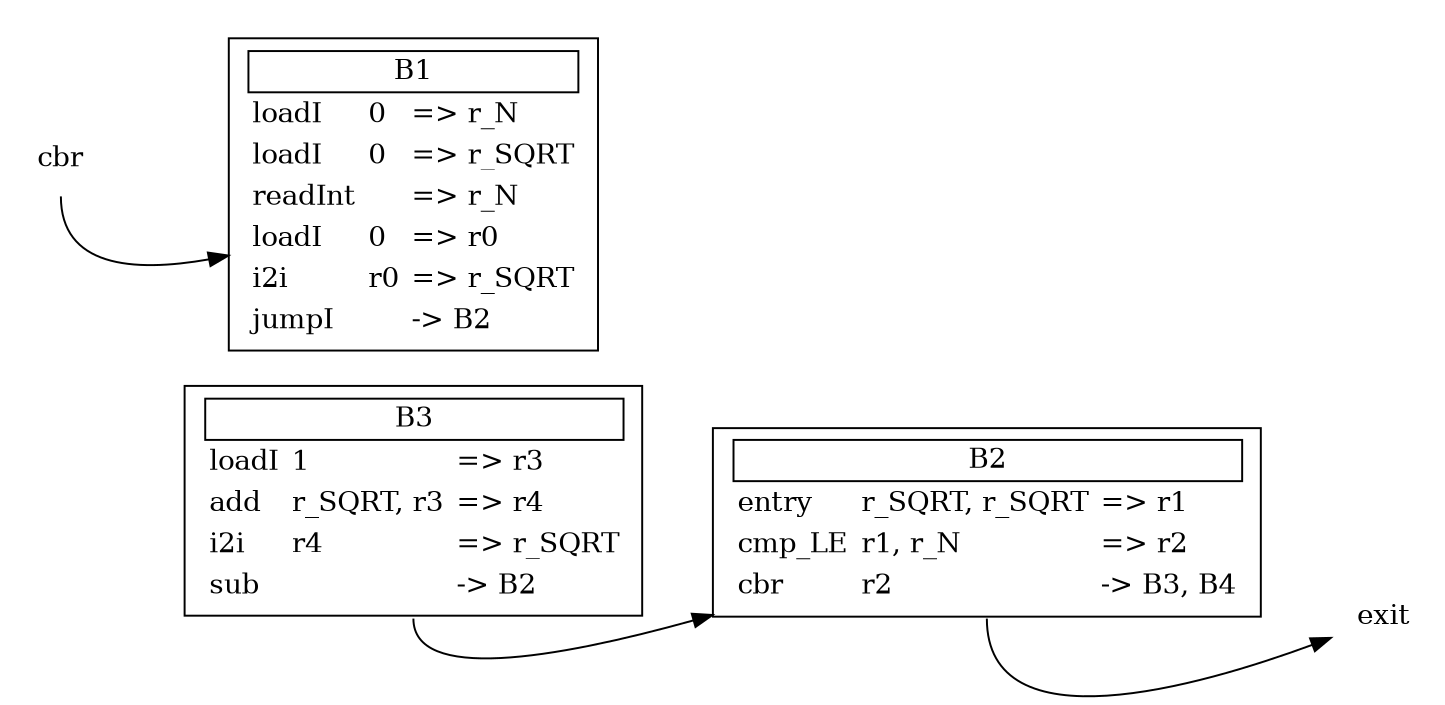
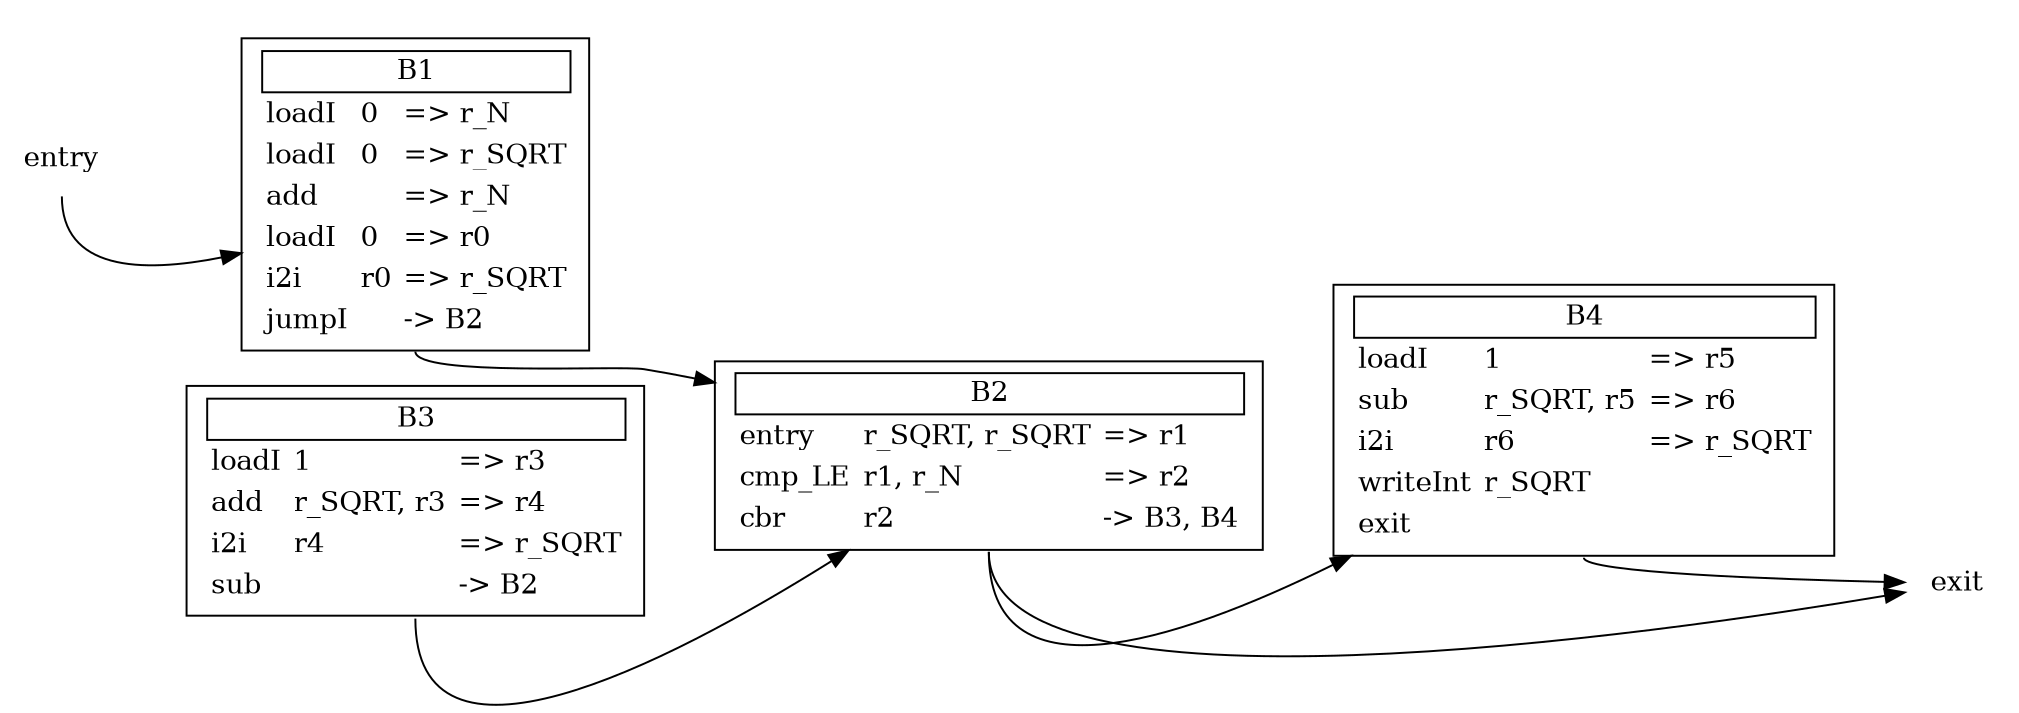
  digraph {
    rankdir=LR
    node [fillcolor="/x11/white" shape=box]
    edge [tailport=s]
-   n1 [label=<<table border="0"><tr><td border="1" colspan="3">B1</td></tr><tr><td align="left">loadI</td><td align="left">0</td><td align="left">=&gt; r_N</td></tr><tr><td align="left">loadI</td><td align="left">0</td><td align="left">=&gt; r_SQRT</td></tr><tr><td align="left">readInt</td><td align="left"></td><td align="left">=&gt; r_N</td></tr><tr><td align="left">loadI</td><td align="left">0</td><td align="left">=&gt; r0</td></tr><tr><td align="left">i2i</td><td align="left">r0</td><td align="left">=&gt; r_SQRT</td></tr><tr><td align="left">jumpI</td><td align="left"></td><td align="left">-&gt; B2</td></tr></table>>]
+   n1 [label=<<table border="0"><tr><td border="1" colspan="3">B1</td></tr><tr><td align="left">loadI</td><td align="left">0</td><td align="left">=&gt; r_N</td></tr><tr><td align="left">loadI</td><td align="left">0</td><td align="left">=&gt; r_SQRT</td></tr><tr><td align="left">add</td><td align="left"></td><td align="left">=&gt; r_N</td></tr><tr><td align="left">loadI</td><td align="left">0</td><td align="left">=&gt; r0</td></tr><tr><td align="left">i2i</td><td align="left">r0</td><td align="left">=&gt; r_SQRT</td></tr><tr><td align="left">jumpI</td><td align="left"></td><td align="left">-&gt; B2</td></tr></table>>]
    n2 [label=<<table border="0"><tr><td border="1" colspan="3">B2</td></tr><tr><td align="left">entry</td><td align="left">r_SQRT, r_SQRT</td><td align="left">=&gt; r1</td></tr><tr><td align="left">cmp_LE</td><td align="left">r1, r_N</td><td align="left">=&gt; r2</td></tr><tr><td align="left">cbr</td><td align="left">r2</td><td align="left">-&gt; B3, B4</td></tr></table>>]
    n3 [label=<<table border="0"><tr><td border="1" colspan="3">B3</td></tr><tr><td align="left">loadI</td><td align="left">1</td><td align="left">=&gt; r3</td></tr><tr><td align="left">add</td><td align="left">r_SQRT, r3</td><td align="left">=&gt; r4</td></tr><tr><td align="left">i2i</td><td align="left">r4</td><td align="left">=&gt; r_SQRT</td></tr><tr><td align="left">sub</td><td align="left"></td><td align="left">-&gt; B2</td></tr></table>>]
+   n4 [label=<<table border="0"><tr><td border="1" colspan="3">B4</td></tr><tr><td align="left">loadI</td><td align="left">1</td><td align="left">=&gt; r5</td></tr><tr><td align="left">sub</td><td align="left">r_SQRT, r5</td><td align="left">=&gt; r6</td></tr><tr><td align="left">i2i</td><td align="left">r6</td><td align="left">=&gt; r_SQRT</td></tr><tr><td align="left">writeInt</td><td align="left">r_SQRT</td><td align="left"></td></tr><tr><td align="left">exit</td><td align="left"></td><td align="left"></td></tr></table>>]
    exit [shape=none fillcolor=""]
-   entry [shape=none label=cbr fillcolor=""]
+   entry [shape=none fillcolor=""]
    subgraph cluster_1 {
      color="/x11/white"
      n1
      n2
      n3
+     n4
    }
+   n1 -> n2
+   n2 -> n4
    n2 -> exit
    n3 -> n2
+   n4 -> exit
    entry -> n1
  }
